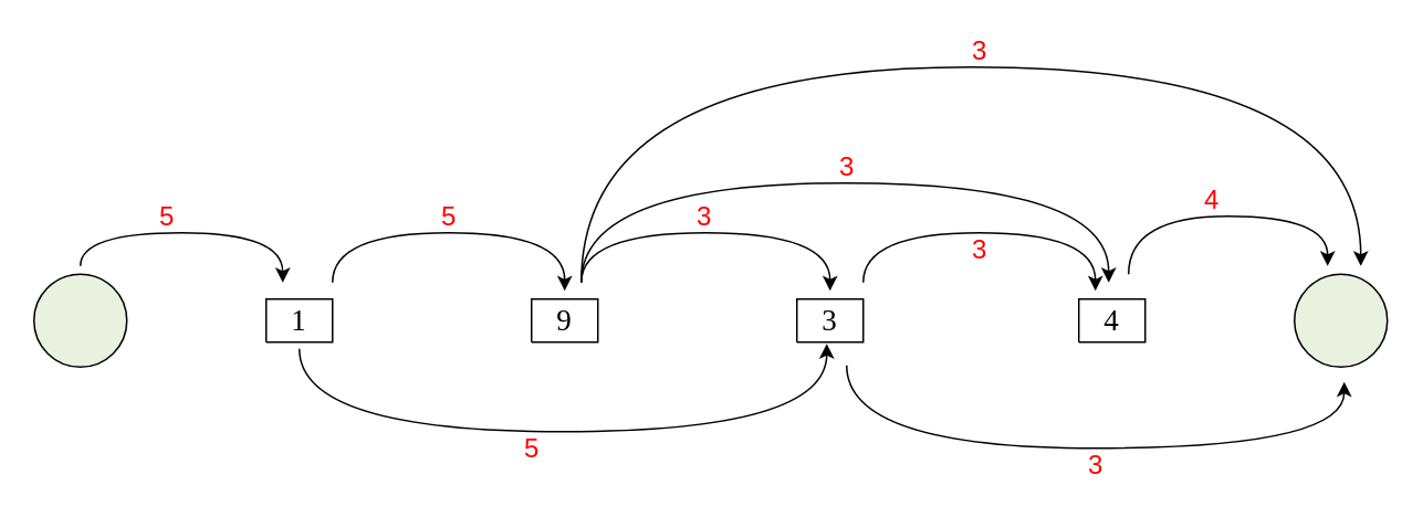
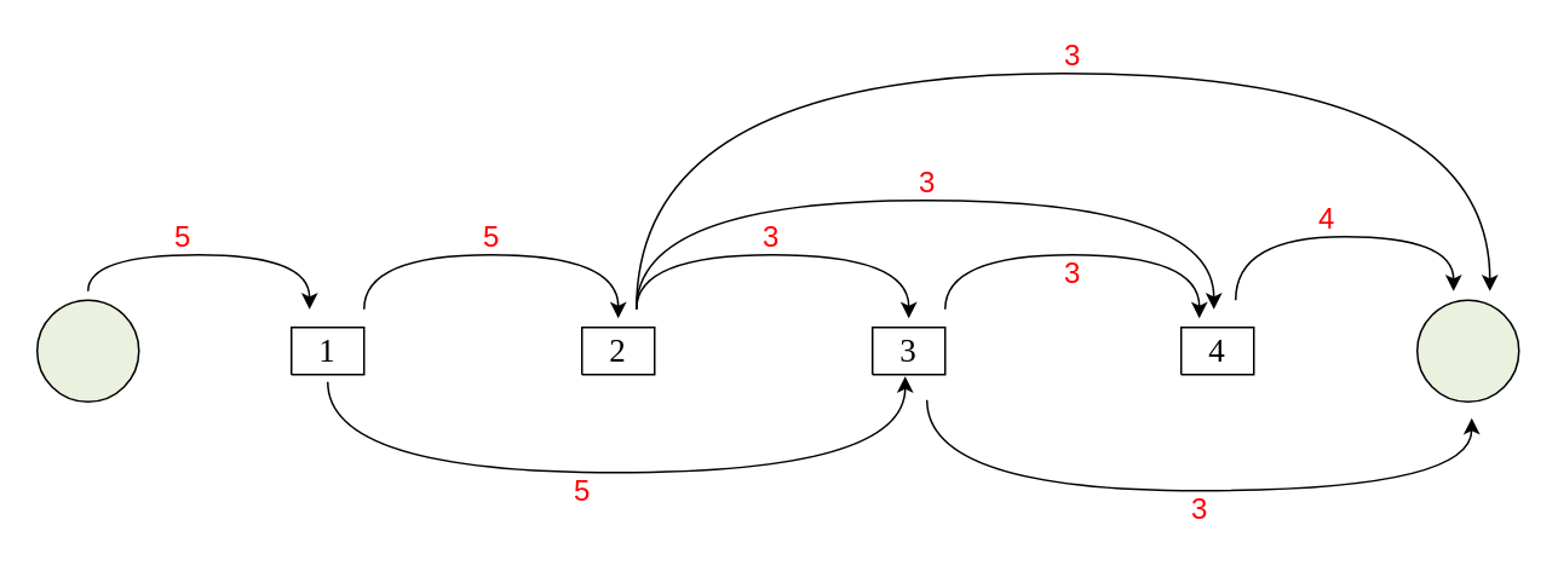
  <mxCell id="0" />
  <mxCell id="1" parent="0" />
  <mxCell id="2" value="&lt;font style=&quot;font-size: 18px ; font-family: &amp;#34;calibri&amp;#34; ; color: #000000 ; direction: ltr ; letter-spacing: 0px ; line-height: 120% ; opacity: 1&quot;&gt;4&lt;br&gt;&lt;/font&gt;" style="verticalAlign=middle;align=center;vsdxID=4;fillColor=#FFFFFF;gradientColor=none;shape=stencil(nZBLDoAgDERP0z3SIyjew0SURgSD+Lu9kMZoXLhwN9O+tukAlrNpJg1SzDH4QW/URgNYgZTkjA4UkwJUgGXng+6DX1zLfmoymdXo17xh5zmRJ6Q42BWCfc2oJfdAr+Yv+AP9Cb7OJ3H/2JG1HNGz/84klThPVCc=);labelBackgroundColor=none;rounded=0;html=1;whiteSpace=wrap;" vertex="1" parent="1"><mxGeometry x="650" y="180" width="40" height="26" as="geometry" /></mxCell>
  <mxCell id="3" style="edgeStyle=orthogonalEdgeStyle;curved=1;rounded=0;orthogonalLoop=1;jettySize=auto;html=1;" edge="1" parent="1"><mxGeometry relative="1" as="geometry"><mxPoint x="810" y="230" as="targetPoint" /><mxPoint x="510" y="220" as="sourcePoint" /><Array as="points"><mxPoint x="510" y="270" /><mxPoint x="810" y="270" /></Array></mxGeometry></mxCell>
  <mxCell id="4" value="&lt;font style=&quot;font-size: 18px ; font-family: &amp;#34;calibri&amp;#34; ; color: #000000 ; direction: ltr ; letter-spacing: 0px ; line-height: 120% ; opacity: 1&quot;&gt;3&lt;br&gt;&lt;/font&gt;" style="verticalAlign=middle;align=center;vsdxID=4;fillColor=#FFFFFF;gradientColor=none;shape=stencil(nZBLDoAgDERP0z3SIyjew0SURgSD+Lu9kMZoXLhwN9O+tukAlrNpJg1SzDH4QW/URgNYgZTkjA4UkwJUgGXng+6DX1zLfmoymdXo17xh5zmRJ6Q42BWCfc2oJfdAr+Yv+AP9Cb7OJ3H/2JG1HNGz/84klThPVCc=);labelBackgroundColor=none;rounded=0;html=1;whiteSpace=wrap;" vertex="1" parent="1"><mxGeometry x="480" y="180" width="40" height="26" as="geometry" /></mxCell>
  <mxCell id="5" style="edgeStyle=orthogonalEdgeStyle;curved=1;rounded=0;orthogonalLoop=1;jettySize=auto;html=1;" edge="1" parent="1"><mxGeometry relative="1" as="geometry"><mxPoint x="350" y="170" as="sourcePoint" /><mxPoint x="668" y="170" as="targetPoint" /><Array as="points"><mxPoint x="350" y="110" /><mxPoint x="668" y="110" /></Array></mxGeometry></mxCell>
  <mxCell id="6" style="edgeStyle=orthogonalEdgeStyle;curved=1;rounded=0;orthogonalLoop=1;jettySize=auto;html=1;" edge="1" parent="1"><mxGeometry relative="1" as="geometry"><mxPoint x="350" y="170" as="sourcePoint" /><mxPoint x="820" y="160" as="targetPoint" /><Array as="points"><mxPoint x="350" y="40" /><mxPoint x="820" y="40" /></Array></mxGeometry></mxCell>
- <mxCell id="7" value="&lt;font style=&quot;font-size:18px;font-family:Calibri;color:#000000;direction:ltr;letter-spacing:0px;line-height:120%;opacity:1&quot;&gt;9&lt;br/&gt;&lt;/font&gt;" style="verticalAlign=middle;align=center;vsdxID=4;fillColor=#FFFFFF;gradientColor=none;shape=stencil(nZBLDoAgDERP0z3SIyjew0SURgSD+Lu9kMZoXLhwN9O+tukAlrNpJg1SzDH4QW/URgNYgZTkjA4UkwJUgGXng+6DX1zLfmoymdXo17xh5zmRJ6Q42BWCfc2oJfdAr+Yv+AP9Cb7OJ3H/2JG1HNGz/84klThPVCc=);labelBackgroundColor=none;rounded=0;html=1;whiteSpace=wrap;" vertex="1" parent="1"><mxGeometry x="320" y="180" width="40" height="26" as="geometry" /></mxCell>
+ <mxCell id="7" value="&lt;font style=&quot;font-size:18px;font-family:Calibri;color:#000000;direction:ltr;letter-spacing:0px;line-height:120%;opacity:1&quot;&gt;2&lt;br/&gt;&lt;/font&gt;" style="verticalAlign=middle;align=center;vsdxID=4;fillColor=#FFFFFF;gradientColor=none;shape=stencil(nZBLDoAgDERP0z3SIyjew0SURgSD+Lu9kMZoXLhwN9O+tukAlrNpJg1SzDH4QW/URgNYgZTkjA4UkwJUgGXng+6DX1zLfmoymdXo17xh5zmRJ6Q42BWCfc2oJfdAr+Yv+AP9Cb7OJ3H/2JG1HNGz/84klThPVCc=);labelBackgroundColor=none;rounded=0;html=1;whiteSpace=wrap;" vertex="1" parent="1"><mxGeometry x="320" y="180" width="40" height="26" as="geometry" /></mxCell>
  <mxCell id="8" style="edgeStyle=orthogonalEdgeStyle;curved=1;rounded=0;orthogonalLoop=1;jettySize=auto;html=1;entryX=0.45;entryY=1.038;entryDx=0;entryDy=0;entryPerimeter=0;" edge="1" parent="1" target="4"><mxGeometry relative="1" as="geometry"><mxPoint x="180" y="210" as="sourcePoint" /><Array as="points"><mxPoint x="180" y="260" /><mxPoint x="498" y="260" /></Array></mxGeometry></mxCell>
  <mxCell id="9" value="&lt;font style=&quot;font-size: 18px ; font-family: &amp;#34;calibri&amp;#34; ; color: #000000 ; direction: ltr ; letter-spacing: 0px ; line-height: 120% ; opacity: 1&quot;&gt;1&lt;br&gt;&lt;/font&gt;" style="verticalAlign=middle;align=center;vsdxID=4;fillColor=#FFFFFF;gradientColor=none;shape=stencil(nZBLDoAgDERP0z3SIyjew0SURgSD+Lu9kMZoXLhwN9O+tukAlrNpJg1SzDH4QW/URgNYgZTkjA4UkwJUgGXng+6DX1zLfmoymdXo17xh5zmRJ6Q42BWCfc2oJfdAr+Yv+AP9Cb7OJ3H/2JG1HNGz/84klThPVCc=);labelBackgroundColor=none;rounded=0;html=1;whiteSpace=wrap;" vertex="1" parent="1"><mxGeometry x="160" y="180" width="40" height="26" as="geometry" /></mxCell>
  <mxCell id="10" style="edgeStyle=orthogonalEdgeStyle;rounded=0;orthogonalLoop=1;jettySize=auto;html=1;curved=1;" edge="1" parent="1"><mxGeometry relative="1" as="geometry"><mxPoint x="48" y="160" as="sourcePoint" /><mxPoint x="170" y="170" as="targetPoint" /><Array as="points"><mxPoint x="48" y="140" /><mxPoint x="170" y="140" /></Array></mxGeometry></mxCell>
  <mxCell id="11" style="vsdxID=1;fillColor=#ebf1df;gradientColor=none;shape=stencil(vVHLDsIgEPwajiQI6RfU+h8bu22JCGRB2/69kG1iazx58DazM/vIjjBtmiCi0CplCjecbZ8nYc5Ca+snJJsLEqYTph0C4Ujh4XvmEaqzont41gkL96naodXKrGF6YSfQtUi0OXXDVlqPfJNP6usotUhYbJIUMmQb/GGrAxpRljVycDBuc1hKM2LclX8/7H9nFfB+82Cd45T2+mcspcSRmu4F);labelBackgroundColor=none;rounded=0;html=1;whiteSpace=wrap;" vertex="1" parent="1"><mxGeometry y="165" width="56" height="56" as="geometry" x="20" /></mxCell>
  <mxCell id="12" style="vsdxID=1;fillColor=#ebf1df;gradientColor=none;shape=stencil(vVHLDsIgEPwajiQI6RfU+h8bu22JCGRB2/69kG1iazx58DazM/vIjjBtmiCi0CplCjecbZ8nYc5Ca+snJJsLEqYTph0C4Ujh4XvmEaqzont41gkL96naodXKrGF6YSfQtUi0OXXDVlqPfJNP6usotUhYbJIUMmQb/GGrAxpRljVycDBuc1hKM2LclX8/7H9nFfB+82Cd45T2+mcspcSRmu4F);labelBackgroundColor=none;rounded=0;html=1;whiteSpace=wrap;" vertex="1" parent="1"><mxGeometry x="780" y="165" width="56" height="56" as="geometry" /></mxCell>
  <mxCell id="13" style="edgeStyle=orthogonalEdgeStyle;rounded=0;orthogonalLoop=1;jettySize=auto;html=1;curved=1;exitX=0.5;exitY=0.089;exitDx=0;exitDy=0;exitPerimeter=0;" edge="1" parent="1"><mxGeometry relative="1" as="geometry"><mxPoint x="200" y="169.984" as="sourcePoint" /><mxPoint x="340" y="175" as="targetPoint" /><Array as="points"><mxPoint x="200" y="140" /><mxPoint x="340" y="140" /></Array></mxGeometry></mxCell>
  <mxCell id="14" style="edgeStyle=orthogonalEdgeStyle;rounded=0;orthogonalLoop=1;jettySize=auto;html=1;curved=1;" edge="1" parent="1"><mxGeometry relative="1" as="geometry"><mxPoint x="350" y="170" as="sourcePoint" /><mxPoint x="500" y="175" as="targetPoint" /><Array as="points"><mxPoint x="350" y="140" /><mxPoint x="500" y="140" /></Array></mxGeometry></mxCell>
  <mxCell id="15" style="edgeStyle=orthogonalEdgeStyle;rounded=0;orthogonalLoop=1;jettySize=auto;html=1;curved=1;exitX=0.5;exitY=0.089;exitDx=0;exitDy=0;exitPerimeter=0;" edge="1" parent="1"><mxGeometry relative="1" as="geometry"><mxPoint x="520" y="169.984" as="sourcePoint" /><mxPoint x="660" y="175" as="targetPoint" /><Array as="points"><mxPoint x="520" y="140" /><mxPoint x="660" y="140" /></Array></mxGeometry></mxCell>
  <mxCell id="16" style="edgeStyle=orthogonalEdgeStyle;rounded=0;orthogonalLoop=1;jettySize=auto;html=1;curved=1;" edge="1" parent="1"><mxGeometry relative="1" as="geometry"><mxPoint x="680" y="165" as="sourcePoint" /><mxPoint x="800" y="160" as="targetPoint" /><Array as="points"><mxPoint x="680" y="130" /><mxPoint x="800" y="130" /></Array></mxGeometry></mxCell>
  <mxCell id="17" value="&lt;font style=&quot;font-size: 16px&quot; color=&quot;#ff0000&quot;&gt;5&lt;/font&gt;" style="text;html=1;align=center;verticalAlign=middle;resizable=0;points=[];autosize=1;" vertex="1" parent="1"><mxGeometry x="90" y="120" width="20" height="20" as="geometry" /></mxCell>
  <mxCell id="18" value="&lt;font style=&quot;font-size: 16px&quot; color=&quot;#ff0000&quot;&gt;5&lt;/font&gt;" style="text;html=1;align=center;verticalAlign=middle;resizable=0;points=[];autosize=1;" vertex="1" parent="1"><mxGeometry x="260" y="120" width="20" height="20" as="geometry" /></mxCell>
  <mxCell id="19" value="&lt;font style=&quot;font-size: 16px&quot; color=&quot;#ff0000&quot;&gt;5&lt;/font&gt;" style="text;html=1;align=center;verticalAlign=middle;resizable=0;points=[];autosize=1;" vertex="1" parent="1"><mxGeometry x="310" y="260" width="20" height="20" as="geometry" /></mxCell>
  <mxCell id="20" value="&lt;font style=&quot;font-size: 16px&quot; color=&quot;#ff0000&quot;&gt;3&lt;/font&gt;" style="text;html=1;align=center;verticalAlign=middle;resizable=0;points=[];autosize=1;" vertex="1" parent="1"><mxGeometry x="580" y="20" width="20" height="20" as="geometry" /></mxCell>
  <mxCell id="21" value="&lt;font style=&quot;font-size: 16px&quot; color=&quot;#ff0000&quot;&gt;3&lt;/font&gt;" style="text;html=1;align=center;verticalAlign=middle;resizable=0;points=[];autosize=1;" vertex="1" parent="1"><mxGeometry x="500" y="90" width="20" height="20" as="geometry" /></mxCell>
  <mxCell id="22" value="&lt;font style=&quot;font-size: 16px&quot; color=&quot;#ff0000&quot;&gt;3&lt;/font&gt;" style="text;html=1;align=center;verticalAlign=middle;resizable=0;points=[];autosize=1;" vertex="1" parent="1"><mxGeometry x="414" y="120" width="20" height="20" as="geometry" /></mxCell>
  <mxCell id="23" value="&lt;font style=&quot;font-size: 16px&quot; color=&quot;#ff0000&quot;&gt;3&lt;/font&gt;" style="text;html=1;align=center;verticalAlign=middle;resizable=0;points=[];autosize=1;" vertex="1" parent="1"><mxGeometry x="580" y="140" width="20" height="20" as="geometry" /></mxCell>
  <mxCell id="24" value="&lt;font style=&quot;font-size: 16px&quot; color=&quot;#ff0000&quot;&gt;3&lt;/font&gt;" style="text;html=1;align=center;verticalAlign=middle;resizable=0;points=[];autosize=1;" vertex="1" parent="1"><mxGeometry x="650" y="270" width="20" height="20" as="geometry" /></mxCell>
  <mxCell id="25" value="&lt;font style=&quot;font-size: 16px&quot; color=&quot;#ff0000&quot;&gt;4&lt;/font&gt;" style="text;html=1;align=center;verticalAlign=middle;resizable=0;points=[];autosize=1;" vertex="1" parent="1"><mxGeometry x="720" y="110" width="20" height="20" as="geometry" /></mxCell>
